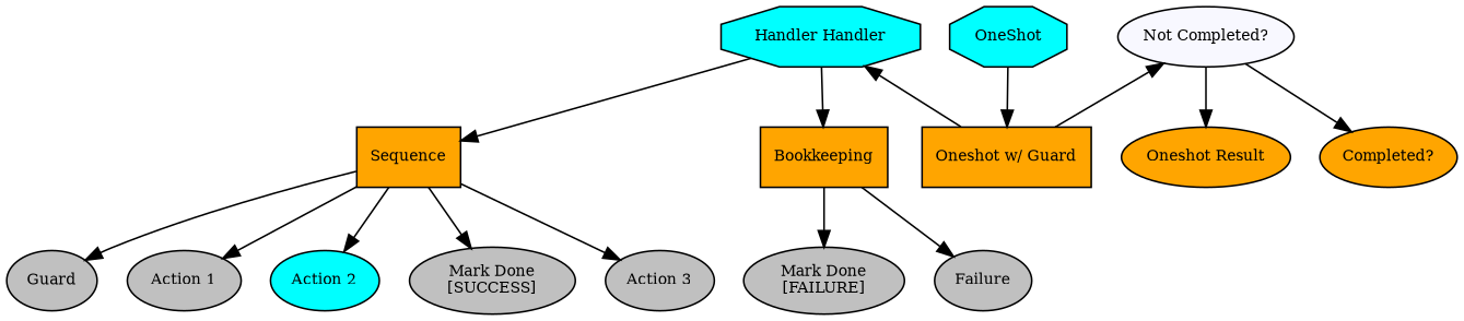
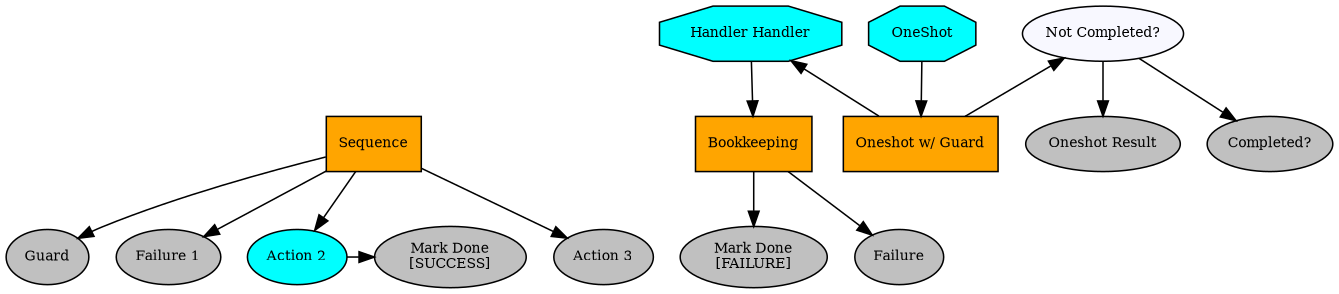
  digraph {
    fontname="times-roman"
    node [fillcolor=gray fontcolor=black fontname="times-roman" fontsize=9 shape=ellipse style=filled]
    edge [fontname="times-roman"]
    n1 [label=Guard]
-   n2 [label="Action 1"]
+   n2 [label="Failure 1"]
    n3 [fillcolor=cyan label="Action 2"]
    n4 [label="Action 3"]
    n5 [label="Mark Done\n[SUCCESS]"]
    n6 [label="Mark Done\n[FAILURE]"]
    n7 [label=Failure]
    n8 [fillcolor=orange label=Sequence shape=box]
    n9 [fillcolor=orange label=Bookkeeping shape=box]
    n10 [fillcolor=ghostwhite label="Not Completed?"]
    n11 [fillcolor=cyan label="Handler Handler" shape=octagon]
    n12 [fillcolor=orange label="Oneshot w/ Guard" shape=box]
-   n13 [fillcolor=orange label="Oneshot Result"]
-   n14 [fillcolor=orange label="Completed?"]
+   n13 [label="Oneshot Result"]
+   n14 [label="Completed?"]
    n15 [fillcolor=cyan label=OneShot shape=octagon]
    subgraph sub_1 {
      label=children_of_Sequence
      rank=same
      n1
      n2
      n3
      n4
      n5
    }
    subgraph sub_2 {
      label=children_of_Bookkeeping
      rank=same
      n6
      n7
    }
    subgraph sub_3 {
      label="children_of_Oneshot Handler"
      rank=same
      n8
      n9
    }
    subgraph sub_4 {
      label="children_of_Oneshot w/ Guard"
      rank=same
      n10
      n11
    }
    subgraph sub_5 {
      label=children_of_OneShot
      rank=same
      n12
      n13
    }
    n8 -> n1
    n8 -> n2
    n8 -> n3
    n8 -> n4
-   n8 -> n5
+   n3 -> n5
    n9 -> n6
    n9 -> n7
    n10 -> n13
    n10 -> n14
-   n11 -> n8
    n11 -> n9
    n12 -> n10
    n12 -> n11
    n15 -> n12
  }
